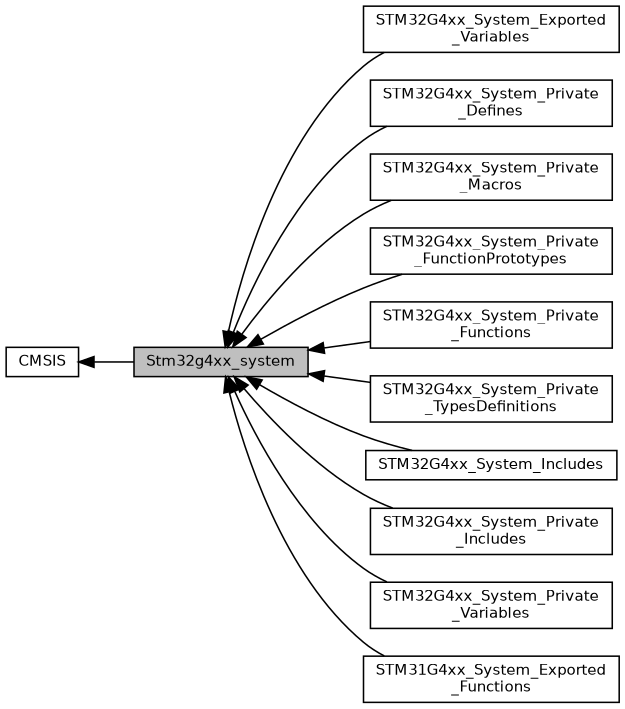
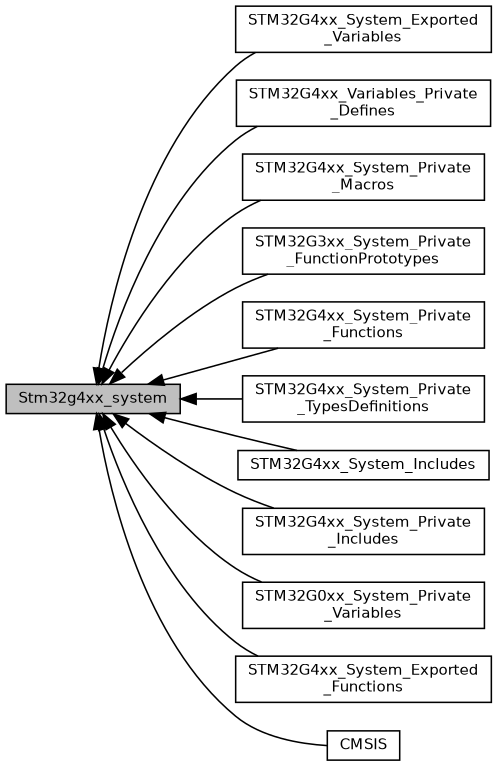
  digraph {
    rankdir=LR
    node [color=black fillcolor=white fontname=Helvetica fontsize=10 shape=box style=filled]
    edge [dir=back fontname=Helvetica fontsize=10 labelfontname=Helvetica labelfontsize=10 shape=plaintext style=solid]
    n1 [height=0.2 label="STM32G4xx_System_Exported\l_Variables" width=0.4]
-   n2 [height=0.2 label="STM32G4xx_System_Private\l_Defines" width=0.4]
+   n2 [height=0.2 label="STM32G4xx_Variables_Private\l_Defines" width=0.4]
    n3 [height=0.2 label="STM32G4xx_System_Private\l_Macros" width=0.4]
-   n4 [height=0.2 label="STM32G4xx_System_Private\l_FunctionPrototypes" width=0.4]
+   n4 [height=0.2 label="STM32G3xx_System_Private\l_FunctionPrototypes" width=0.4]
    n5 [height=0.2 label="STM32G4xx_System_Private\l_Functions" width=0.4]
    n6 [height=0.2 label="STM32G4xx_System_Private\l_TypesDefinitions" width=0.4]
    n7 [height=0.2 label=STM32G4xx_System_Includes width=0.4]
    n8 [fillcolor=grey75 fontcolor=black height=0.2 label=Stm32g4xx_system width=0.4]
    n9 [height=0.2 label="STM32G4xx_System_Private\l_Includes" width=0.4]
-   n10 [height=0.2 label="STM32G4xx_System_Private\l_Variables" width=0.4]
-   n11 [height=0.2 label="STM31G4xx_System_Exported\l_Functions" width=0.4]
+   n10 [height=0.2 label="STM32G0xx_System_Private\l_Variables" width=0.4]
+   n11 [height=0.2 label="STM32G4xx_System_Exported\l_Functions" width=0.4]
    n12 [height=0.2 label=CMSIS width=0.4]
    n8 -> n1
    n8 -> n2
    n8 -> n3
    n8 -> n4
    n8 -> n5
    n8 -> n6
    n8 -> n7
    n8 -> n9
    n8 -> n10
    n8 -> n11
-   n12 -> n8
+   n8 -> n12
  }
